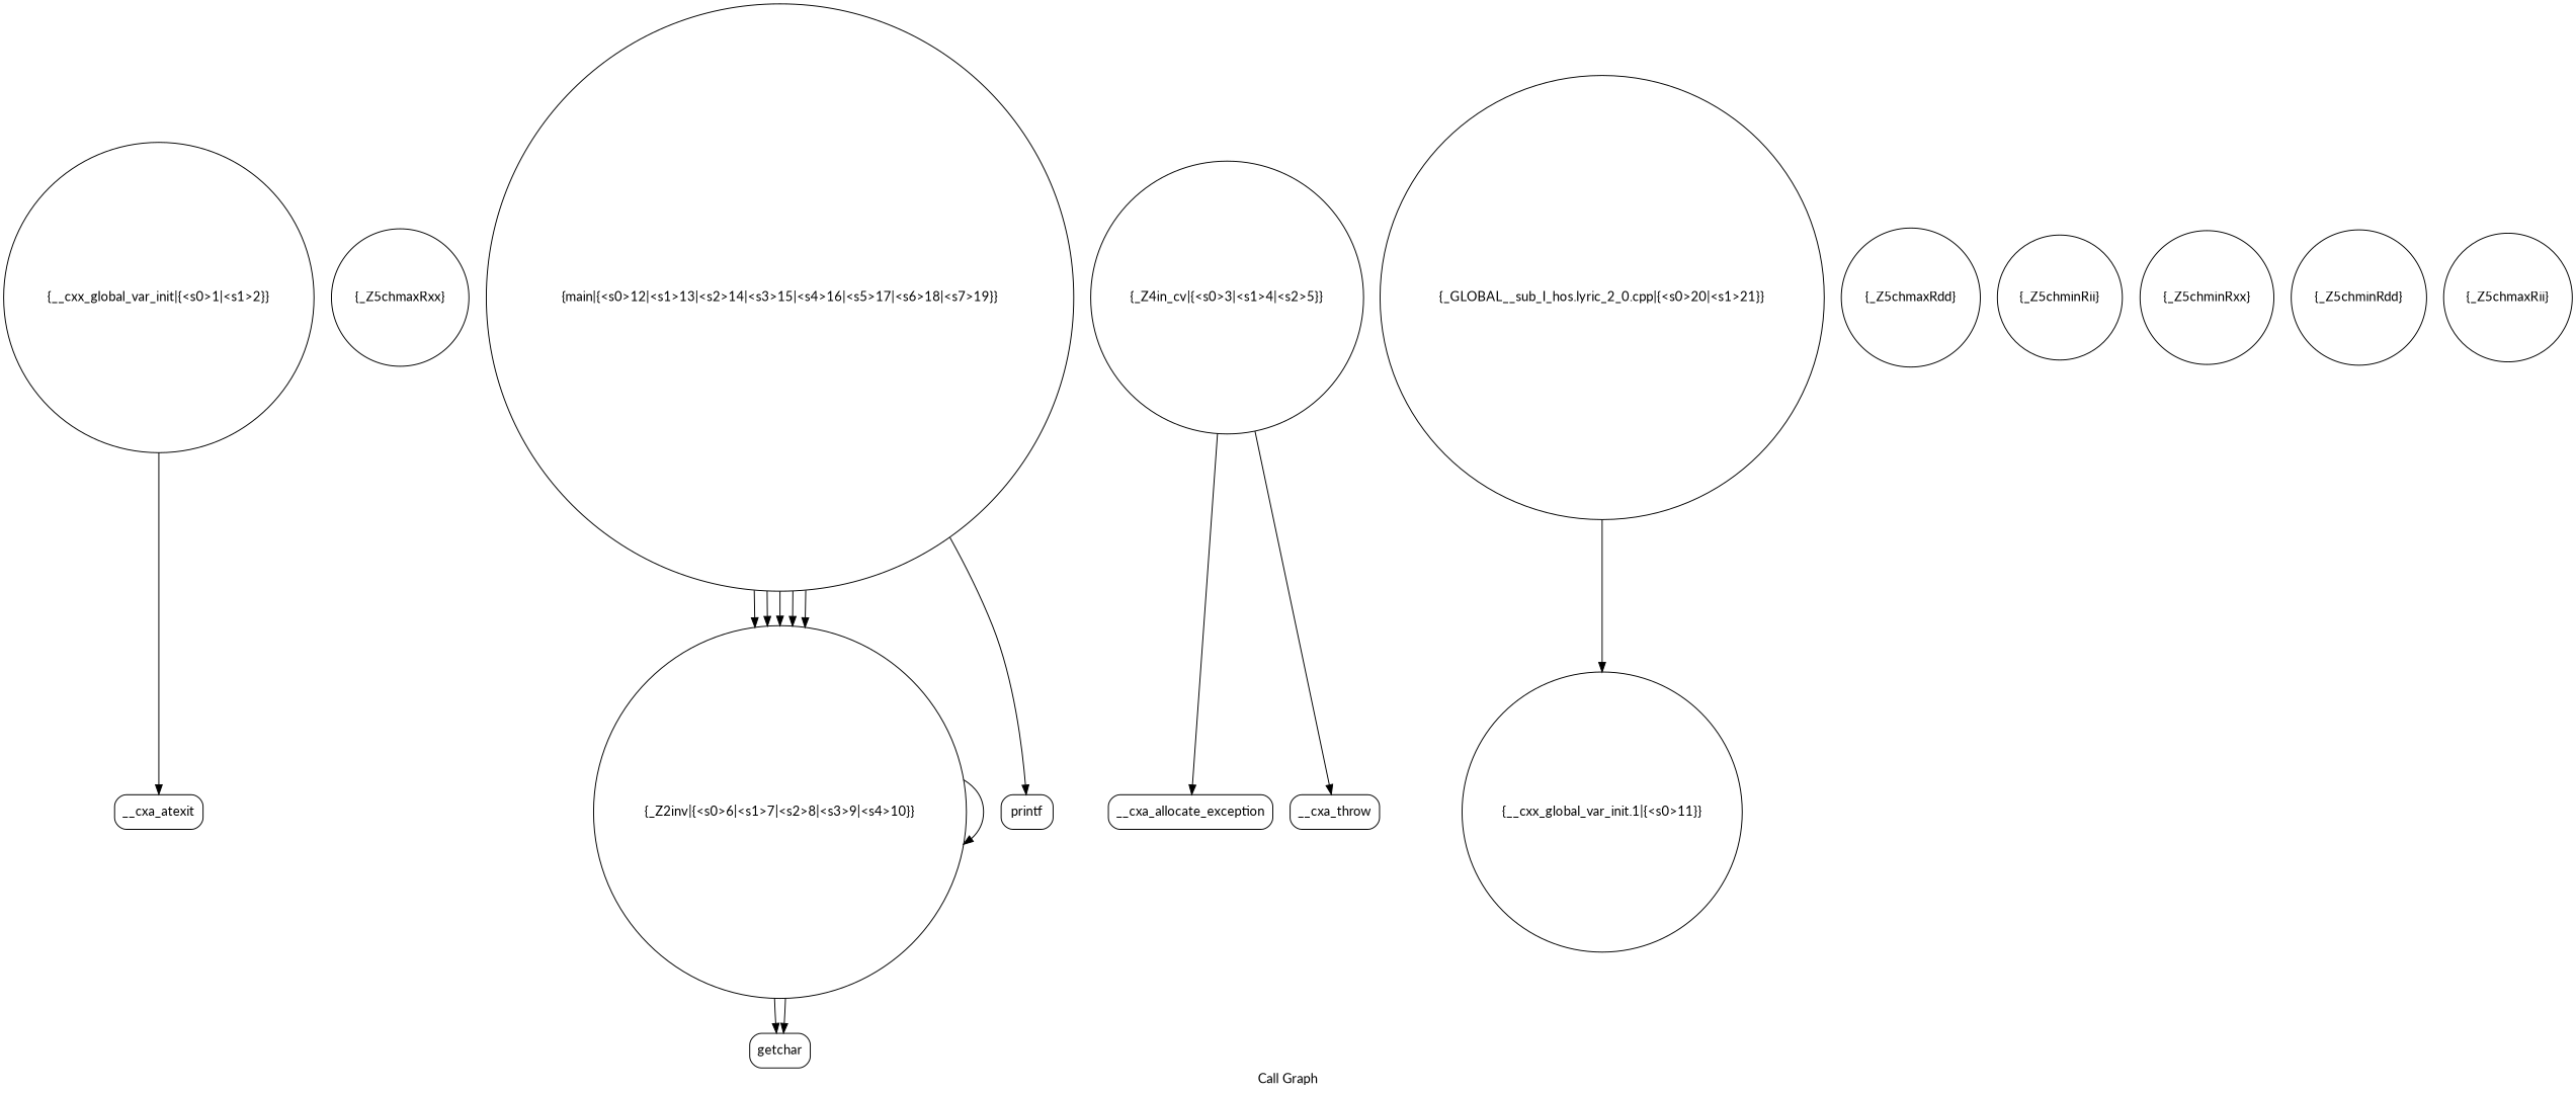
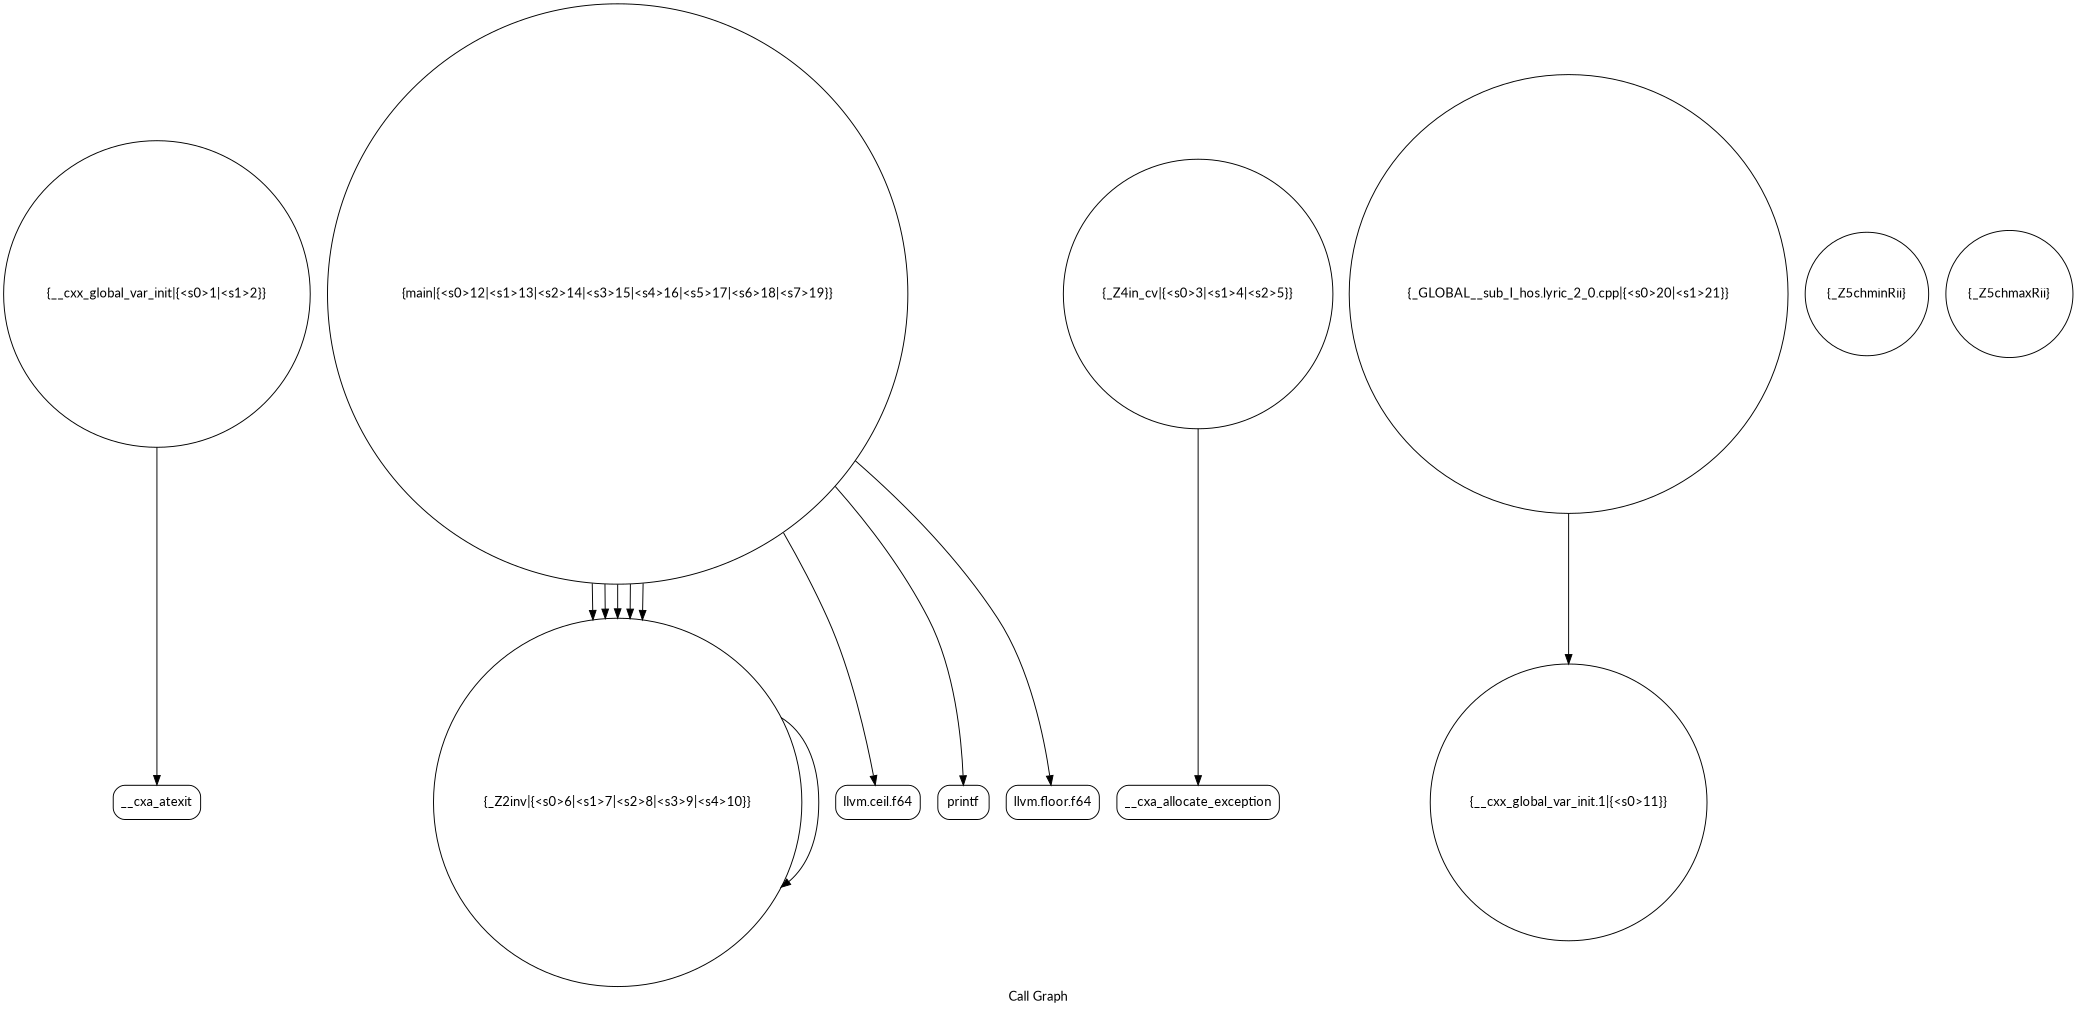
  digraph {
    fontname=Lato
    label="Call Graph"
    node [fontname=Lato shape=circle]
    edge [color=black fontname=Lato tailport=s1]
    n1 [label="{__cxx_global_var_init|{<s0>1|<s1>2}}"]
    n2 [label="{__cxa_atexit}" shape=Mrecord]
-   n3 [label="{_Z5chmaxRxx}"]
    n4 [label="{_Z2inv|{<s0>6|<s1>7|<s2>8|<s3>9|<s4>10}}"]
-   n5 [label="{getchar}" shape=Mrecord]
    n6 [label="{__cxa_allocate_exception}" shape=Mrecord]
-   n7 [label="{__cxa_throw}" shape=Mrecord]
    n8 [label="{_GLOBAL__sub_I_hos.lyric_2_0.cpp|{<s0>20|<s1>21}}"]
    n9 [label="{__cxx_global_var_init.1|{<s0>11}}"]
-   n10 [label="{_Z5chmaxRdd}"]
    n11 [label="{_Z5chminRii}"]
-   n13 [label="{_Z5chminRxx}"]
+   n12 [label="{llvm.ceil.f64}" shape=Mrecord]
    n14 [label="{printf}" shape=Mrecord]
-   n15 [label="{_Z5chminRdd}"]
    n16 [label="{_Z4in_cv|{<s0>3|<s1>4|<s2>5}}"]
    n17 [label="{main|{<s0>12|<s1>13|<s2>14|<s3>15|<s4>16|<s5>17|<s6>18|<s7>19}}"]
+   n18 [label="{llvm.floor.f64}" shape=Mrecord]
    n19 [label="{_Z5chmaxRii}"]
    n1 -> n2
    n4 -> n4
-   n4 -> n5 [tailport=s0]
-   n4 -> n5 [tailport=s4]
    n8 -> n9
    n16 -> n6
-   n16 -> n7 [tailport=s2]
    n17 -> n4 [tailport=s0]
    n17 -> n4
    n17 -> n4 [tailport=s2]
    n17 -> n4 [tailport=s3]
    n17 -> n4 [tailport=s4]
+   n17 -> n12 [tailport=s5]
    n17 -> n14 [tailport=s7]
+   n17 -> n18 [tailport=s6]
  }
